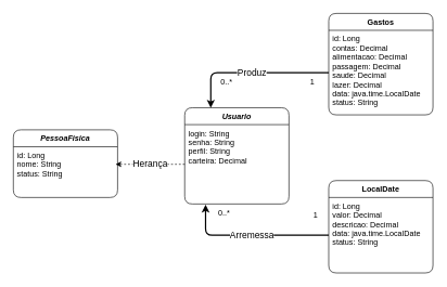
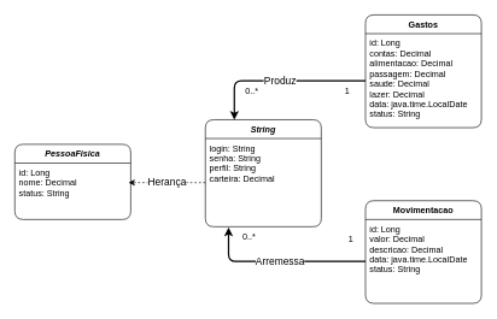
  <mxCell id="0" />
  <mxCell id="1" parent="0" />
- <mxCell id="2" value="Usuario" style="swimlane;fontStyle=3;align=center;verticalAlign=top;childLayout=stackLayout;horizontal=1;startSize=26;horizontalStack=0;resizeParent=1;resizeLast=0;collapsible=1;marginBottom=0;rounded=1;shadow=0;strokeWidth=1;labelBackgroundColor=none;" parent="1" vertex="1"><mxGeometry x="283" y="165" width="160" height="148" as="geometry"><mxRectangle x="220" y="120" width="160" height="26" as="alternateBounds" /></mxGeometry></mxCell>
+ <mxCell id="2" value="String" style="swimlane;fontStyle=3;align=center;verticalAlign=top;childLayout=stackLayout;horizontal=1;startSize=26;horizontalStack=0;resizeParent=1;resizeLast=0;collapsible=1;marginBottom=0;rounded=1;shadow=0;strokeWidth=1;labelBackgroundColor=none;" parent="1" vertex="1"><mxGeometry x="283" y="165" width="160" height="148" as="geometry"><mxRectangle x="220" y="120" width="160" height="26" as="alternateBounds" /></mxGeometry></mxCell>
  <mxCell id="3" value="login: String&#10;senha: String&#10;perfil: String&#10;carteira: Decimal" style="text;align=left;verticalAlign=top;spacingLeft=4;spacingRight=4;overflow=hidden;rotatable=0;points=[[0,0.5],[1,0.5]];portConstraint=eastwest;labelBackgroundColor=none;rounded=1;" parent="2" vertex="1"><mxGeometry y="26" width="160" height="122" as="geometry" /></mxCell>
  <mxCell id="4" value="Gastos" style="swimlane;fontStyle=1;align=center;verticalAlign=top;childLayout=stackLayout;horizontal=1;startSize=26;horizontalStack=0;resizeParent=1;resizeLast=0;collapsible=1;marginBottom=0;rounded=1;shadow=0;strokeWidth=1;labelBackgroundColor=none;" parent="1" vertex="1"><mxGeometry x="504" y="20" width="160" height="156" as="geometry"><mxRectangle x="550" y="140" width="160" height="26" as="alternateBounds" /></mxGeometry></mxCell>
  <mxCell id="5" value="id: Long&#10;contas: Decimal&#10;alimentacao: Decimal&#10;passagem: Decimal&#10;saude: Decimal&#10;lazer: Decimal&#10;data: java.time.LocalDate&#10;status: String" style="text;align=left;verticalAlign=top;spacingLeft=4;spacingRight=4;overflow=hidden;rotatable=0;points=[[0,0.5],[1,0.5]];portConstraint=eastwest;labelBackgroundColor=none;rounded=1;" parent="4" vertex="1"><mxGeometry y="26" width="160" height="130" as="geometry" /></mxCell>
  <mxCell id="6" value="0..*" style="text;html=1;align=center;verticalAlign=middle;resizable=0;points=[];autosize=1;strokeColor=none;fillColor=none;" vertex="1" parent="1"><mxGeometry x="325" y="315" width="36" height="26" as="geometry" /></mxCell>
- <mxCell id="7" value="LocalDate" style="swimlane;fontStyle=1;align=center;verticalAlign=top;childLayout=stackLayout;horizontal=1;startSize=26;horizontalStack=0;resizeParent=1;resizeLast=0;collapsible=1;marginBottom=0;rounded=1;shadow=0;strokeWidth=1;labelBackgroundColor=none;" vertex="1" parent="1"><mxGeometry x="504" y="277" width="160" height="142" as="geometry"><mxRectangle x="550" y="140" width="160" height="26" as="alternateBounds" /></mxGeometry></mxCell>
+ <mxCell id="7" value="Movimentacao" style="swimlane;fontStyle=1;align=center;verticalAlign=top;childLayout=stackLayout;horizontal=1;startSize=26;horizontalStack=0;resizeParent=1;resizeLast=0;collapsible=1;marginBottom=0;rounded=1;shadow=0;strokeWidth=1;labelBackgroundColor=none;" vertex="1" parent="1"><mxGeometry x="504" y="277" width="160" height="142" as="geometry"><mxRectangle x="550" y="140" width="160" height="26" as="alternateBounds" /></mxGeometry></mxCell>
  <mxCell id="8" value="id: Long&#10;valor: Decimal&#10;descricao: Decimal&#10;data: java.time.LocalDate&#10;status: String" style="text;align=left;verticalAlign=top;spacingLeft=4;spacingRight=4;overflow=hidden;rotatable=0;points=[[0,0.5],[1,0.5]];portConstraint=eastwest;labelBackgroundColor=none;rounded=1;" vertex="1" parent="7"><mxGeometry y="26" width="160" height="116" as="geometry" /></mxCell>
  <mxCell id="9" value="Arremessa" style="edgeStyle=orthogonalEdgeStyle;rounded=1;orthogonalLoop=1;jettySize=auto;html=1;exitX=0;exitY=0.5;exitDx=0;exitDy=0;entryX=0.2;entryY=1.008;entryDx=0;entryDy=0;shadow=0;strokeColor=default;strokeWidth=2;fontSize=14;entryPerimeter=0;" edge="1" parent="1" source="8" target="3"><mxGeometry relative="1" as="geometry"><mxPoint x="673" y="263" as="targetPoint" /></mxGeometry></mxCell>
  <mxCell id="10" value="Produz" style="edgeStyle=orthogonalEdgeStyle;rounded=1;orthogonalLoop=1;jettySize=auto;html=1;exitX=0;exitY=0.5;exitDx=0;exitDy=0;entryX=0.25;entryY=0;entryDx=0;entryDy=0;shadow=0;strokeColor=default;strokeWidth=2;fontSize=14;" edge="1" parent="1" source="5" target="2"><mxGeometry relative="1" as="geometry"><mxPoint x="673" y="169" as="targetPoint" /></mxGeometry></mxCell>
  <mxCell id="11" value="0..*" style="text;html=1;align=center;verticalAlign=middle;resizable=0;points=[];autosize=1;strokeColor=none;fillColor=none;" vertex="1" parent="1"><mxGeometry x="329" y="113" width="36" height="26" as="geometry" /></mxCell>
  <mxCell id="12" value="1" style="text;strokeColor=none;align=center;fillColor=none;html=1;verticalAlign=middle;whiteSpace=wrap;rounded=0;" vertex="1" parent="1"><mxGeometry x="454" y="315" width="60" height="30" as="geometry" /></mxCell>
  <mxCell id="13" value="1" style="text;strokeColor=none;align=center;fillColor=none;html=1;verticalAlign=middle;whiteSpace=wrap;rounded=0;" vertex="1" parent="1"><mxGeometry x="449" y="111" width="60" height="30" as="geometry" /></mxCell>
  <mxCell id="14" value="PessoaFisica" style="swimlane;fontStyle=3;align=center;verticalAlign=top;childLayout=stackLayout;horizontal=1;startSize=26;horizontalStack=0;resizeParent=1;resizeLast=0;collapsible=1;marginBottom=0;rounded=1;shadow=0;strokeWidth=1;labelBackgroundColor=none;" vertex="1" parent="1"><mxGeometry x="20" y="199" width="160" height="104" as="geometry"><mxRectangle x="220" y="120" width="160" height="26" as="alternateBounds" /></mxGeometry></mxCell>
- <mxCell id="15" value="id: Long&#10;nome: String&#10;status: String" style="text;align=left;verticalAlign=top;spacingLeft=4;spacingRight=4;overflow=hidden;rotatable=0;points=[[0,0.5],[1,0.5]];portConstraint=eastwest;labelBackgroundColor=none;rounded=1;" vertex="1" parent="14"><mxGeometry y="26" width="160" height="78" as="geometry" /></mxCell>
+ <mxCell id="15" value="id: Long&#10;nome: Decimal&#10;status: String" style="text;align=left;verticalAlign=top;spacingLeft=4;spacingRight=4;overflow=hidden;rotatable=0;points=[[0,0.5],[1,0.5]];portConstraint=eastwest;labelBackgroundColor=none;rounded=1;" vertex="1" parent="14"><mxGeometry y="26" width="160" height="78" as="geometry" /></mxCell>
  <mxCell id="16" value="Herança" style="edgeStyle=orthogonalEdgeStyle;rounded=1;orthogonalLoop=1;jettySize=auto;html=1;entryX=0.981;entryY=0.346;entryDx=0;entryDy=0;entryPerimeter=0;shadow=0;strokeColor=default;strokeWidth=1;fontSize=14;dashed=1;" edge="1" parent="1" source="3" target="15"><mxGeometry relative="1" as="geometry" /></mxCell>
